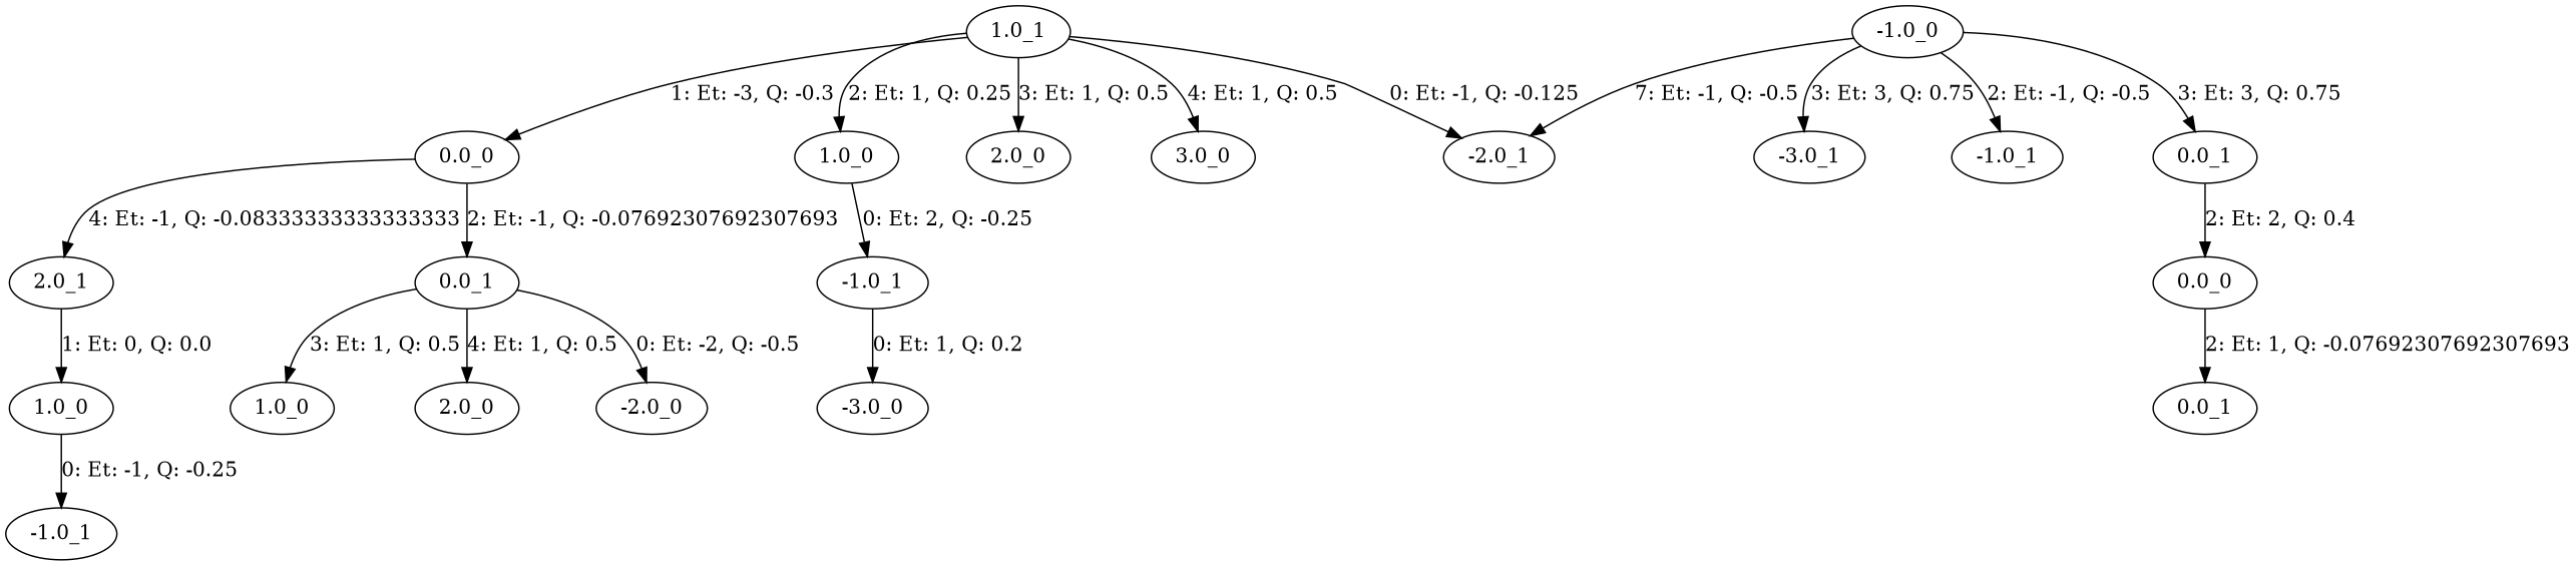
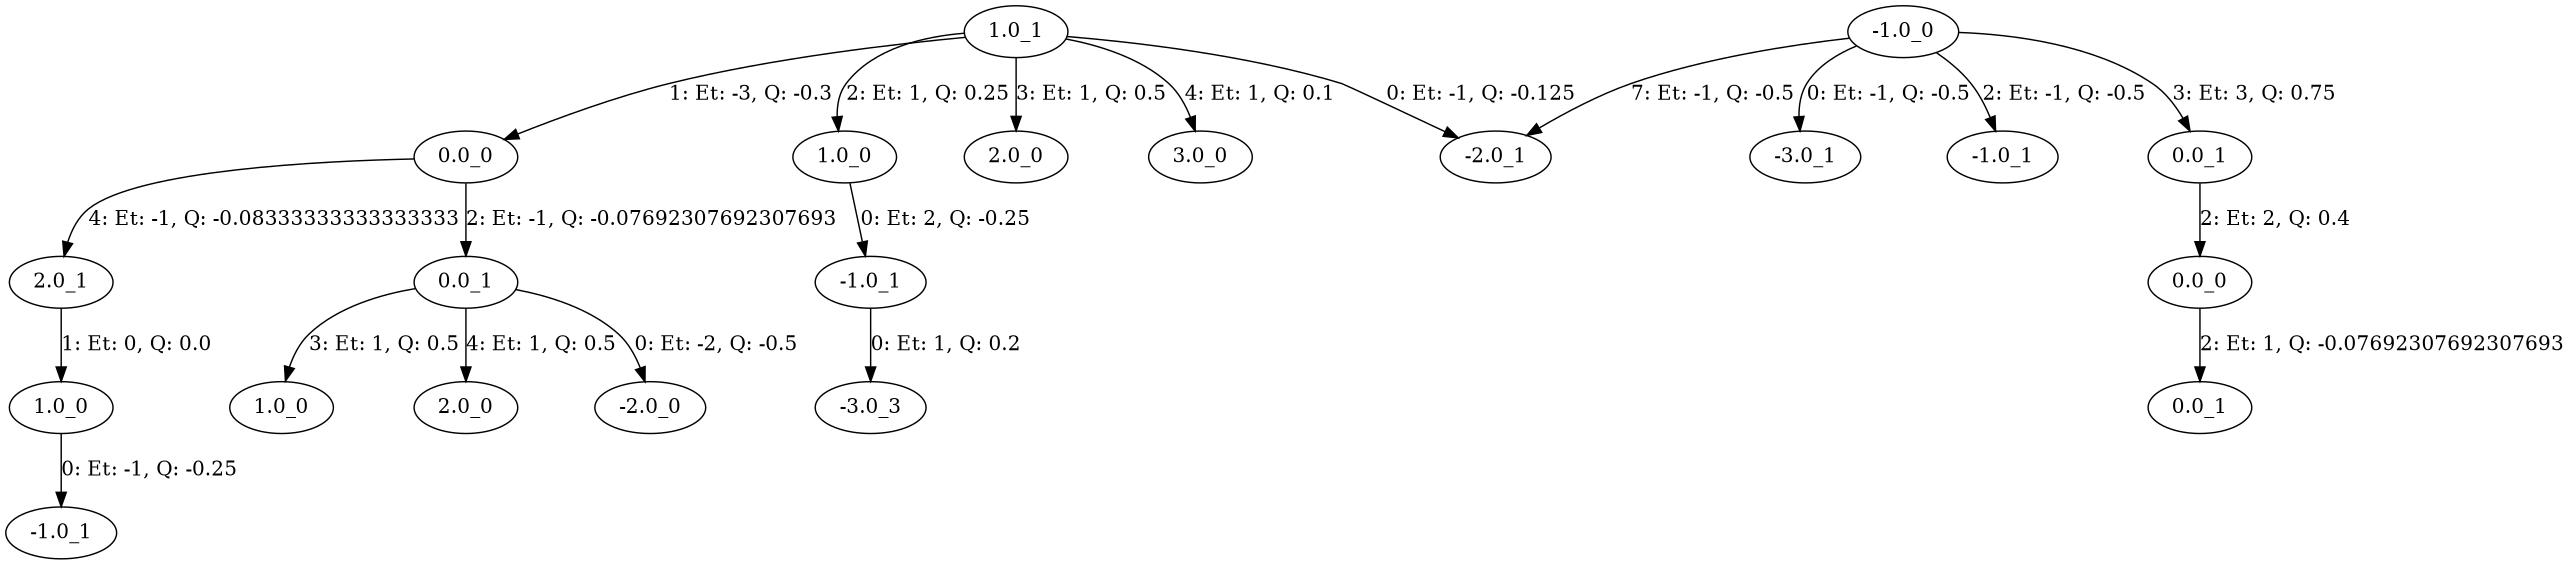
  digraph {
    n1 [label="1.0_1"]
    n2 [label="0.0_0"]
    n3 [label="1.0_0"]
    n4 [label="2.0_0"]
    n5 [label="3.0_0"]
    n6 [label="-2.0_1"]
    n7 [label="-1.0_0"]
    n8 [label="-3.0_1"]
    n9 [label="-1.0_1"]
    n10 [label="0.0_1"]
    n11 [label="2.0_1"]
    n12 [label="0.0_1"]
    n13 [label="-1.0_1"]
    n14 [label="0.0_0"]
    n15 [label="0.0_1"]
    n16 [label="1.0_0"]
    n17 [label="1.0_0"]
    n18 [label="2.0_0"]
    n19 [label="-2.0_0"]
    n20 [label="-1.0_1"]
-   n21 [label="-3.0_0"]
+   n21 [label="-3.0_3"]
    n1 -> n2 [label="1: Et: -3, Q: -0.3"]
    n1 -> n3 [label="2: Et: 1, Q: 0.25"]
    n1 -> n4 [label="3: Et: 1, Q: 0.5"]
-   n1 -> n5 [label="4: Et: 1, Q: 0.5"]
+   n1 -> n5 [label="4: Et: 1, Q: 0.1"]
    n1 -> n6 [label="0: Et: -1, Q: -0.125"]
    n2 -> n11 [label="4: Et: -1, Q: -0.08333333333333333"]
    n2 -> n12 [label="2: Et: -1, Q: -0.07692307692307693"]
    n3 -> n13 [label="0: Et: 2, Q: -0.25"]
    n7 -> n6 [label="7: Et: -1, Q: -0.5"]
-   n7 -> n8 [label="3: Et: 3, Q: 0.75"]
+   n7 -> n8 [label="0: Et: -1, Q: -0.5"]
    n7 -> n9 [label="2: Et: -1, Q: -0.5"]
    n7 -> n10 [label="3: Et: 3, Q: 0.75"]
    n10 -> n14 [label="2: Et: 2, Q: 0.4"]
    n11 -> n16 [label="1: Et: 0, Q: 0.0"]
    n12 -> n17 [label="3: Et: 1, Q: 0.5"]
    n12 -> n18 [label="4: Et: 1, Q: 0.5"]
    n12 -> n19 [label="0: Et: -2, Q: -0.5"]
    n13 -> n21 [label="0: Et: 1, Q: 0.2"]
    n14 -> n15 [label="2: Et: 1, Q: -0.07692307692307693"]
    n16 -> n20 [label="0: Et: -1, Q: -0.25"]
  }
